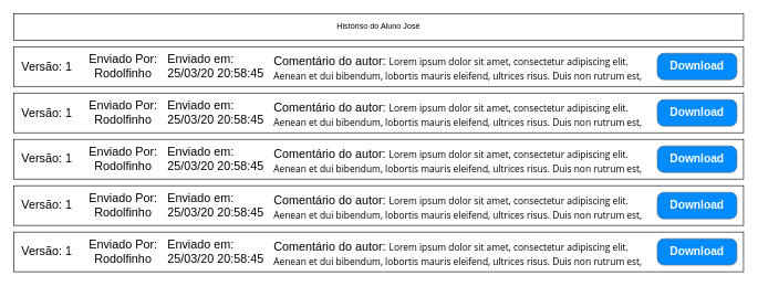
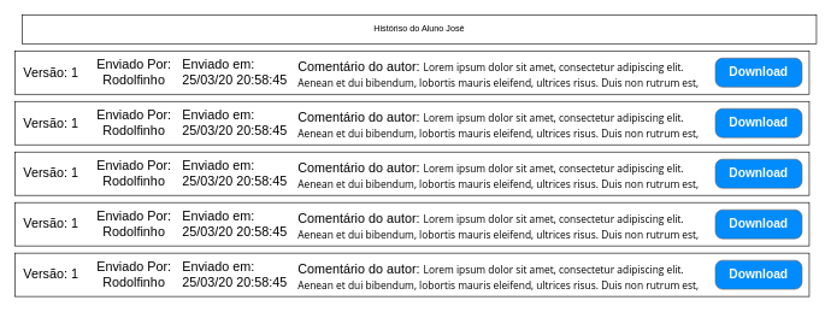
  <mxCell id="0" />
  <mxCell id="1" parent="0" />
- <mxCell id="2" value="Históriso do Aluno José" style="rounded=0;whiteSpace=wrap;html=1;" vertex="1" parent="1"><mxGeometry width="1100" height="40" as="geometry" x="20" y="20" /></mxCell>
+ <mxCell id="2" value="Históriso do Aluno José" style="rounded=0;whiteSpace=wrap;html=1;" vertex="1" parent="1"><mxGeometry x="30" y="20" width="1100" height="40" as="geometry" /></mxCell>
  <mxCell id="3" value="" style="rounded=0;whiteSpace=wrap;html=1;" vertex="1" parent="1"><mxGeometry y="70" width="1100" height="60" as="geometry" x="20" /></mxCell>
  <mxCell id="4" value="Versão: 1" style="text;html=1;strokeColor=none;fillColor=none;align=left;verticalAlign=middle;whiteSpace=wrap;rounded=0;fontSize=18;" vertex="1" parent="1"><mxGeometry x="30" y="90" width="90" height="20" as="geometry" /></mxCell>
  <mxCell id="5" value="Download" style="strokeWidth=1;shadow=0;dashed=0;align=center;html=1;shape=mxgraph.mockup.buttons.button;strokeColor=#666666;fontColor=#ffffff;mainText=;buttonStyle=round;fontSize=17;fontStyle=1;fillColor=#008cff;whiteSpace=wrap;" vertex="1" parent="1"><mxGeometry x="990" y="80" width="120" height="40" as="geometry" /></mxCell>
  <mxCell id="6" value="Enviado em: 25/03/20 20:58:45" style="text;html=1;strokeColor=none;fillColor=none;align=left;verticalAlign=middle;whiteSpace=wrap;rounded=0;fontSize=18;" vertex="1" parent="1"><mxGeometry x="250" y="90" width="150" height="20" as="geometry" /></mxCell>
  <mxCell id="7" value="Enviado Por: Rodolfinho" style="text;html=1;strokeColor=none;fillColor=none;align=center;verticalAlign=middle;whiteSpace=wrap;rounded=0;fontSize=18;" vertex="1" parent="1"><mxGeometry x="120" y="90" width="130" height="20" as="geometry" /></mxCell>
  <mxCell id="8" value="Comentário do autor:&amp;nbsp;&lt;span style=&quot;font-family: &amp;#34;open sans&amp;#34; , &amp;#34;arial&amp;#34; , sans-serif ; font-size: 14px ; text-align: justify ; background-color: rgb(255 , 255 , 255)&quot;&gt;Lorem ipsum dolor sit amet, consectetur adipiscing elit. Aenean et dui bibendum, lobortis mauris eleifend, ultrices risus. Duis non rutrum est,&amp;nbsp;&lt;/span&gt;" style="text;html=1;strokeColor=none;fillColor=none;align=left;verticalAlign=top;whiteSpace=wrap;rounded=0;fontSize=18;" vertex="1" parent="1"><mxGeometry x="410" y="75" width="570" height="50" as="geometry" /></mxCell>
  <mxCell id="9" value="" style="rounded=0;whiteSpace=wrap;html=1;" vertex="1" parent="1"><mxGeometry y="140" width="1100" height="60" as="geometry" x="20" /></mxCell>
  <mxCell id="10" value="Versão: 1" style="text;html=1;strokeColor=none;fillColor=none;align=left;verticalAlign=middle;whiteSpace=wrap;rounded=0;fontSize=18;" vertex="1" parent="1"><mxGeometry x="30" y="160" width="90" height="20" as="geometry" /></mxCell>
  <mxCell id="11" value="Download" style="strokeWidth=1;shadow=0;dashed=0;align=center;html=1;shape=mxgraph.mockup.buttons.button;strokeColor=#666666;fontColor=#ffffff;mainText=;buttonStyle=round;fontSize=17;fontStyle=1;fillColor=#008cff;whiteSpace=wrap;" vertex="1" parent="1"><mxGeometry x="990" y="150" width="120" height="40" as="geometry" /></mxCell>
  <mxCell id="12" value="Enviado em: 25/03/20 20:58:45" style="text;html=1;strokeColor=none;fillColor=none;align=left;verticalAlign=middle;whiteSpace=wrap;rounded=0;fontSize=18;" vertex="1" parent="1"><mxGeometry x="250" y="160" width="150" height="20" as="geometry" /></mxCell>
  <mxCell id="13" value="Enviado Por: Rodolfinho" style="text;html=1;strokeColor=none;fillColor=none;align=center;verticalAlign=middle;whiteSpace=wrap;rounded=0;fontSize=18;" vertex="1" parent="1"><mxGeometry x="120" y="160" width="130" height="20" as="geometry" /></mxCell>
  <mxCell id="14" value="Comentário do autor:&amp;nbsp;&lt;span style=&quot;font-family: &amp;#34;open sans&amp;#34; , &amp;#34;arial&amp;#34; , sans-serif ; font-size: 14px ; text-align: justify ; background-color: rgb(255 , 255 , 255)&quot;&gt;Lorem ipsum dolor sit amet, consectetur adipiscing elit. Aenean et dui bibendum, lobortis mauris eleifend, ultrices risus. Duis non rutrum est,&amp;nbsp;&lt;/span&gt;" style="text;html=1;strokeColor=none;fillColor=none;align=left;verticalAlign=top;whiteSpace=wrap;rounded=0;fontSize=18;" vertex="1" parent="1"><mxGeometry x="410" y="145" width="570" height="50" as="geometry" /></mxCell>
  <mxCell id="15" value="" style="rounded=0;whiteSpace=wrap;html=1;" vertex="1" parent="1"><mxGeometry y="210" width="1100" height="60" as="geometry" x="20" /></mxCell>
  <mxCell id="16" value="Versão: 1" style="text;html=1;strokeColor=none;fillColor=none;align=left;verticalAlign=middle;whiteSpace=wrap;rounded=0;fontSize=18;" vertex="1" parent="1"><mxGeometry x="30" y="230" width="90" height="20" as="geometry" /></mxCell>
  <mxCell id="17" value="Download" style="strokeWidth=1;shadow=0;dashed=0;align=center;html=1;shape=mxgraph.mockup.buttons.button;strokeColor=#666666;fontColor=#ffffff;mainText=;buttonStyle=round;fontSize=17;fontStyle=1;fillColor=#008cff;whiteSpace=wrap;" vertex="1" parent="1"><mxGeometry x="990" y="220" width="120" height="40" as="geometry" /></mxCell>
  <mxCell id="18" value="Enviado em: 25/03/20 20:58:45" style="text;html=1;strokeColor=none;fillColor=none;align=left;verticalAlign=middle;whiteSpace=wrap;rounded=0;fontSize=18;" vertex="1" parent="1"><mxGeometry x="250" y="230" width="150" height="20" as="geometry" /></mxCell>
  <mxCell id="19" value="Enviado Por: Rodolfinho" style="text;html=1;strokeColor=none;fillColor=none;align=center;verticalAlign=middle;whiteSpace=wrap;rounded=0;fontSize=18;" vertex="1" parent="1"><mxGeometry x="120" y="230" width="130" height="20" as="geometry" /></mxCell>
  <mxCell id="20" value="Comentário do autor:&amp;nbsp;&lt;span style=&quot;font-family: &amp;#34;open sans&amp;#34; , &amp;#34;arial&amp;#34; , sans-serif ; font-size: 14px ; text-align: justify ; background-color: rgb(255 , 255 , 255)&quot;&gt;Lorem ipsum dolor sit amet, consectetur adipiscing elit. Aenean et dui bibendum, lobortis mauris eleifend, ultrices risus. Duis non rutrum est,&amp;nbsp;&lt;/span&gt;" style="text;html=1;strokeColor=none;fillColor=none;align=left;verticalAlign=top;whiteSpace=wrap;rounded=0;fontSize=18;" vertex="1" parent="1"><mxGeometry x="410" y="215" width="570" height="50" as="geometry" /></mxCell>
  <mxCell id="21" value="" style="rounded=0;whiteSpace=wrap;html=1;" vertex="1" parent="1"><mxGeometry y="280" width="1100" height="60" as="geometry" x="20" /></mxCell>
  <mxCell id="22" value="Versão: 1" style="text;html=1;strokeColor=none;fillColor=none;align=left;verticalAlign=middle;whiteSpace=wrap;rounded=0;fontSize=18;" vertex="1" parent="1"><mxGeometry x="30" y="300" width="90" height="20" as="geometry" /></mxCell>
  <mxCell id="23" value="Download" style="strokeWidth=1;shadow=0;dashed=0;align=center;html=1;shape=mxgraph.mockup.buttons.button;strokeColor=#666666;fontColor=#ffffff;mainText=;buttonStyle=round;fontSize=17;fontStyle=1;fillColor=#008cff;whiteSpace=wrap;" vertex="1" parent="1"><mxGeometry x="990" y="290" width="120" height="40" as="geometry" /></mxCell>
  <mxCell id="24" value="Enviado em: 25/03/20 20:58:45" style="text;html=1;strokeColor=none;fillColor=none;align=left;verticalAlign=middle;whiteSpace=wrap;rounded=0;fontSize=18;" vertex="1" parent="1"><mxGeometry x="250" y="300" width="150" height="20" as="geometry" /></mxCell>
  <mxCell id="25" value="Enviado Por: Rodolfinho" style="text;html=1;strokeColor=none;fillColor=none;align=center;verticalAlign=middle;whiteSpace=wrap;rounded=0;fontSize=18;" vertex="1" parent="1"><mxGeometry x="120" y="300" width="130" height="20" as="geometry" /></mxCell>
  <mxCell id="26" value="Comentário do autor:&amp;nbsp;&lt;span style=&quot;font-family: &amp;#34;open sans&amp;#34; , &amp;#34;arial&amp;#34; , sans-serif ; font-size: 14px ; text-align: justify ; background-color: rgb(255 , 255 , 255)&quot;&gt;Lorem ipsum dolor sit amet, consectetur adipiscing elit. Aenean et dui bibendum, lobortis mauris eleifend, ultrices risus. Duis non rutrum est,&amp;nbsp;&lt;/span&gt;" style="text;html=1;strokeColor=none;fillColor=none;align=left;verticalAlign=top;whiteSpace=wrap;rounded=0;fontSize=18;" vertex="1" parent="1"><mxGeometry x="410" y="285" width="570" height="50" as="geometry" /></mxCell>
  <mxCell id="27" value="" style="rounded=0;whiteSpace=wrap;html=1;" vertex="1" parent="1"><mxGeometry y="350" width="1100" height="60" as="geometry" x="20" /></mxCell>
  <mxCell id="28" value="Versão: 1" style="text;html=1;strokeColor=none;fillColor=none;align=left;verticalAlign=middle;whiteSpace=wrap;rounded=0;fontSize=18;" vertex="1" parent="1"><mxGeometry x="30" y="370" width="90" height="20" as="geometry" /></mxCell>
  <mxCell id="29" value="Download" style="strokeWidth=1;shadow=0;dashed=0;align=center;html=1;shape=mxgraph.mockup.buttons.button;strokeColor=#666666;fontColor=#ffffff;mainText=;buttonStyle=round;fontSize=17;fontStyle=1;fillColor=#008cff;whiteSpace=wrap;" vertex="1" parent="1"><mxGeometry x="990" y="360" width="120" height="40" as="geometry" /></mxCell>
  <mxCell id="30" value="Enviado em: 25/03/20 20:58:45" style="text;html=1;strokeColor=none;fillColor=none;align=left;verticalAlign=middle;whiteSpace=wrap;rounded=0;fontSize=18;" vertex="1" parent="1"><mxGeometry x="250" y="370" width="150" height="20" as="geometry" /></mxCell>
  <mxCell id="31" value="Enviado Por: Rodolfinho" style="text;html=1;strokeColor=none;fillColor=none;align=center;verticalAlign=middle;whiteSpace=wrap;rounded=0;fontSize=18;" vertex="1" parent="1"><mxGeometry x="120" y="370" width="130" height="20" as="geometry" /></mxCell>
  <mxCell id="32" value="Comentário do autor:&amp;nbsp;&lt;span style=&quot;font-family: &amp;#34;open sans&amp;#34; , &amp;#34;arial&amp;#34; , sans-serif ; font-size: 14px ; text-align: justify ; background-color: rgb(255 , 255 , 255)&quot;&gt;Lorem ipsum dolor sit amet, consectetur adipiscing elit. Aenean et dui bibendum, lobortis mauris eleifend, ultrices risus. Duis non rutrum est,&amp;nbsp;&lt;/span&gt;" style="text;html=1;strokeColor=none;fillColor=none;align=left;verticalAlign=top;whiteSpace=wrap;rounded=0;fontSize=18;" vertex="1" parent="1"><mxGeometry x="410" y="355" width="570" height="50" as="geometry" /></mxCell>
